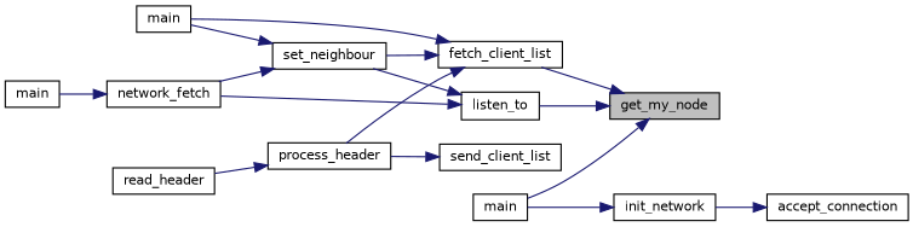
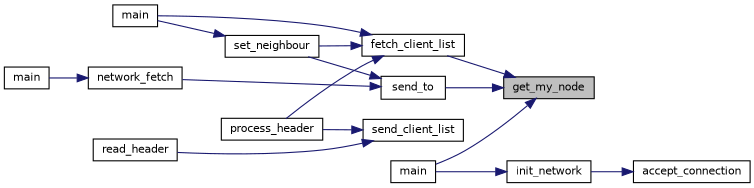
  digraph {
    rankdir=RL
    node [color=black fillcolor=white fontname=Helvetica fontsize=10 shape=record style=filled]
    edge [color=midnightblue dir=back fontname=Helvetica fontsize=10 labelfontname=Helvetica labelfontsize=10 style=solid]
    n1 [fillcolor=grey75 fontcolor=black height=0.2 label=get_my_node width=0.4]
    n2 [height=0.2 label=fetch_client_list width=0.4]
    n3 [height=0.2 label=main width=0.4]
-   n4 [height=0.2 label=listen_to width=0.4]
+   n4 [height=0.2 label=send_to width=0.4]
    n5 [height=0.2 label=set_neighbour width=0.4]
    n6 [height=0.2 label=main width=0.4]
    n7 [height=0.2 label=process_header width=0.4]
    n8 [height=0.2 label=network_fetch width=0.4]
    n9 [height=0.2 label=send_client_list width=0.4]
    n10 [height=0.2 label=read_header width=0.4]
    n11 [height=0.2 label=accept_connection width=0.4]
    n12 [height=0.2 label=init_network width=0.4]
    n13 [height=0.2 label=main width=0.4]
    n1 -> n2
    n1 -> n3
    n1 -> n4
    n2 -> n5
    n2 -> n6
    n2 -> n7
    n4 -> n5
    n4 -> n8
    n5 -> n6
-   n5 -> n8
-   n7 -> n10
+   n9 -> n10
    n8 -> n13
    n9 -> n7
    n11 -> n12
    n12 -> n3
  }
